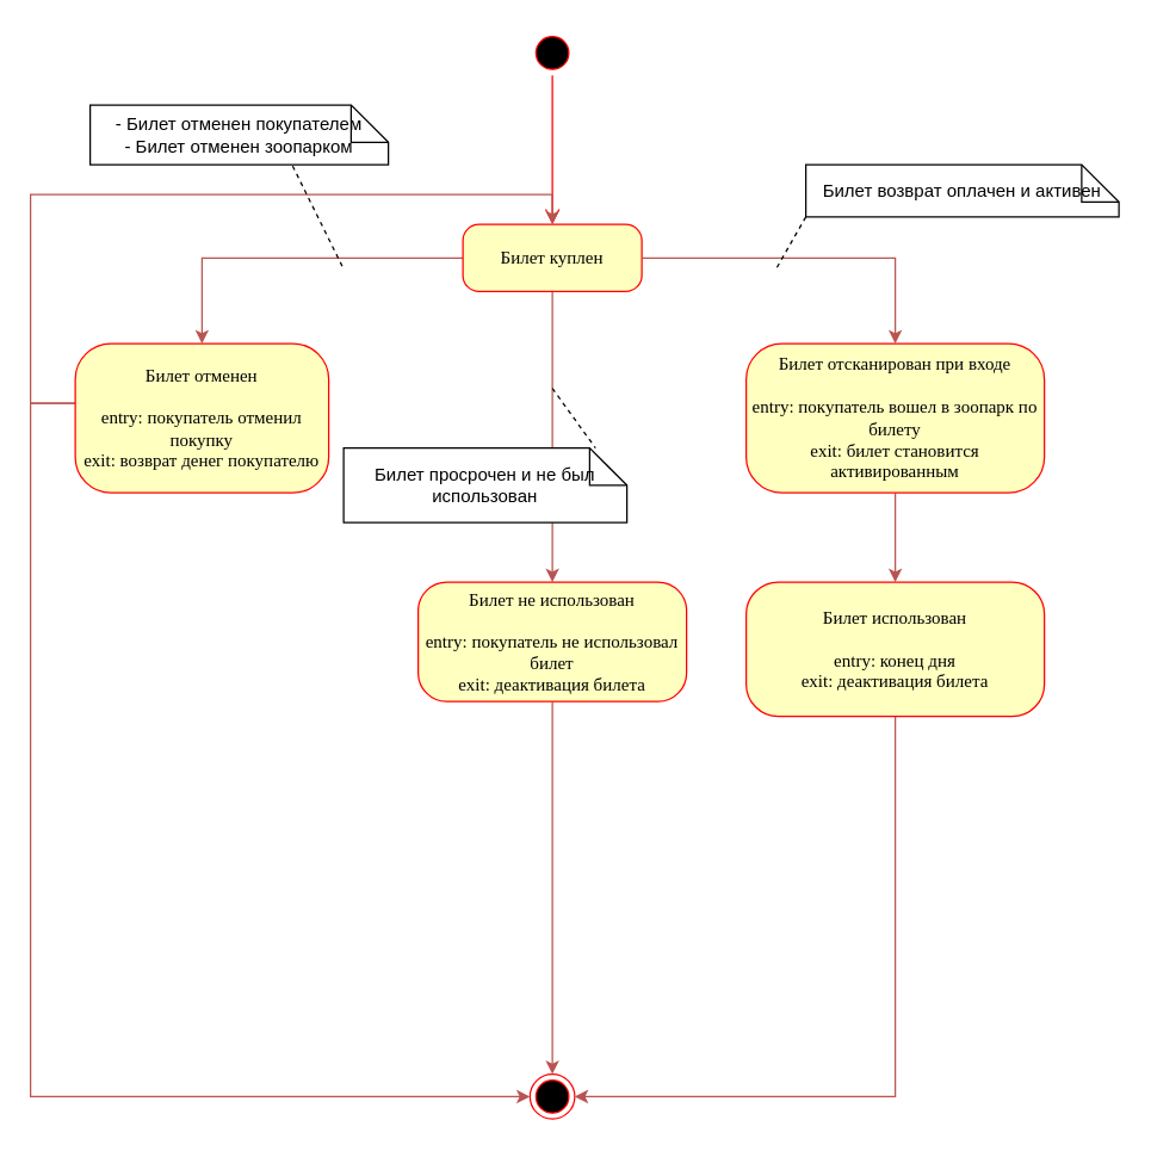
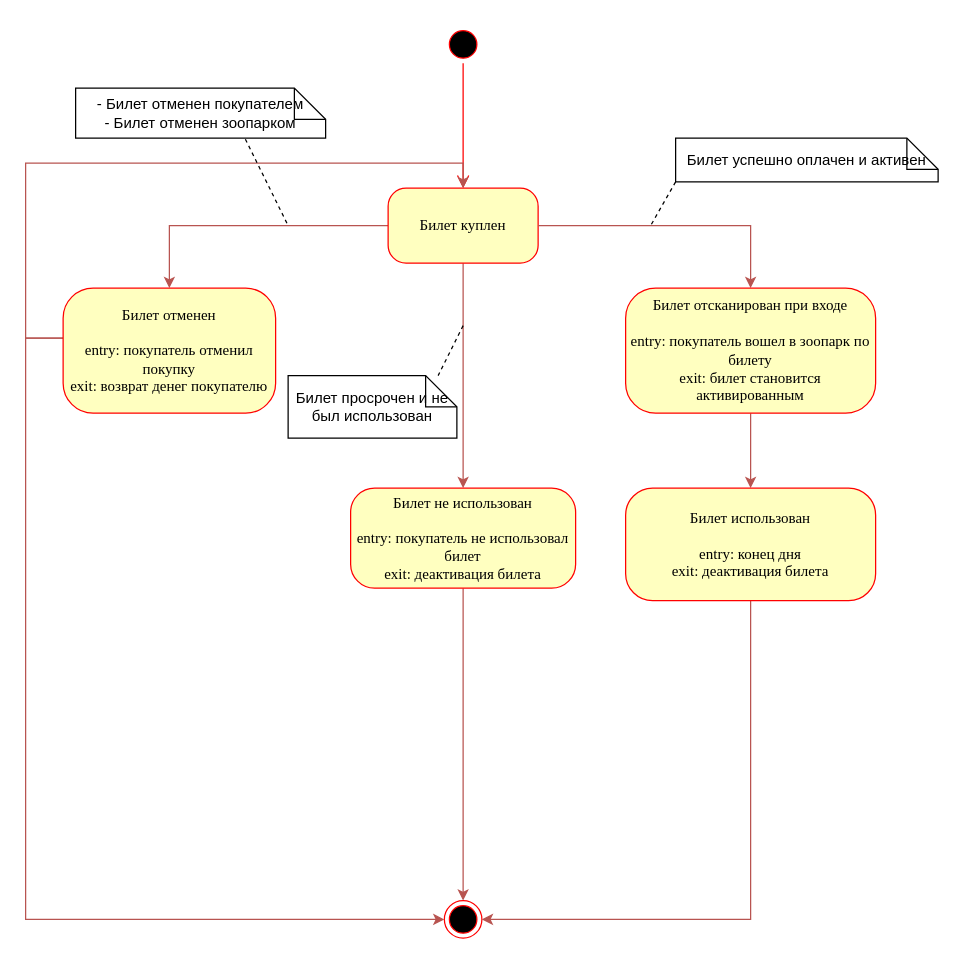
  <mxCell id="0" />
  <mxCell id="1" parent="0" />
  <mxCell id="2" value="" style="ellipse;html=1;shape=startState;fillColor=#000000;strokeColor=#ff0000;rounded=1;shadow=0;comic=0;labelBackgroundColor=none;fontFamily=Verdana;fontSize=12;fontColor=#000000;align=center;direction=south;" parent="1" vertex="1"><mxGeometry x="355" y="20" width="30" height="30" as="geometry" /></mxCell>
  <mxCell id="3" style="edgeStyle=orthogonalEdgeStyle;rounded=0;orthogonalLoop=1;jettySize=auto;html=1;entryX=0.5;entryY=0;entryDx=0;entryDy=0;fillColor=#f8cecc;strokeColor=#b85450;" parent="1" source="5" target="13" edge="1"><mxGeometry relative="1" as="geometry" /></mxCell>
  <mxCell id="4" style="edgeStyle=orthogonalEdgeStyle;rounded=0;orthogonalLoop=1;jettySize=auto;html=1;entryX=0.5;entryY=0;entryDx=0;entryDy=0;fillColor=#f8cecc;strokeColor=#b85450;" parent="1" source="5" target="7" edge="1"><mxGeometry relative="1" as="geometry" /></mxCell>
- <mxCell id="5" value="Билет куплен" style="rounded=1;whiteSpace=wrap;html=1;arcSize=24;fillColor=#ffffc0;strokeColor=#ff0000;shadow=0;comic=0;labelBackgroundColor=none;fontFamily=Verdana;fontSize=12;fontColor=#000000;align=center;" parent="1" vertex="1"><mxGeometry x="310" y="150" width="120" height="45" as="geometry" /></mxCell>
+ <mxCell id="5" value="Билет куплен" style="rounded=1;whiteSpace=wrap;html=1;arcSize=24;fillColor=#ffffc0;strokeColor=#ff0000;shadow=0;comic=0;labelBackgroundColor=none;fontFamily=Verdana;fontSize=12;fontColor=#000000;align=center;" parent="1" vertex="1"><mxGeometry x="310" y="150" width="120" height="60" as="geometry" /></mxCell>
  <mxCell id="6" style="edgeStyle=orthogonalEdgeStyle;rounded=0;orthogonalLoop=1;jettySize=auto;html=1;entryX=0.5;entryY=0;entryDx=0;entryDy=0;fillColor=#f8cecc;strokeColor=#b85450;" parent="1" source="7" target="9" edge="1"><mxGeometry relative="1" as="geometry" /></mxCell>
  <mxCell id="7" value="Билет не использован&lt;div&gt;&lt;br&gt;&lt;div&gt;entry: покупатель не использовал билет&lt;br&gt;exit: деактивация билета&lt;/div&gt;&lt;/div&gt;" style="rounded=1;whiteSpace=wrap;html=1;arcSize=24;fillColor=#ffffc0;strokeColor=#ff0000;shadow=0;comic=0;labelBackgroundColor=none;fontFamily=Verdana;fontSize=12;fontColor=#000000;align=center;" parent="1" vertex="1"><mxGeometry x="280" y="390" width="180" height="80" as="geometry" /></mxCell>
  <mxCell id="8" style="edgeStyle=orthogonalEdgeStyle;html=1;labelBackgroundColor=none;endArrow=open;endSize=8;strokeColor=#ff0000;fontFamily=Verdana;fontSize=12;align=left;" parent="1" source="2" target="5" edge="1"><mxGeometry relative="1" as="geometry" /></mxCell>
  <mxCell id="9" value="" style="ellipse;html=1;shape=endState;fillColor=#000000;strokeColor=#ff0000;rounded=1;shadow=0;comic=0;labelBackgroundColor=none;fontFamily=Verdana;fontSize=12;fontColor=#000000;align=center;" parent="1" vertex="1"><mxGeometry x="355" y="720" width="30" height="30" as="geometry" /></mxCell>
  <mxCell id="10" style="edgeStyle=orthogonalEdgeStyle;rounded=0;orthogonalLoop=1;jettySize=auto;html=1;entryX=0.5;entryY=0;entryDx=0;entryDy=0;fillColor=#f8cecc;strokeColor=#b85450;exitX=1;exitY=0.5;exitDx=0;exitDy=0;" parent="1" source="5" target="17" edge="1"><mxGeometry relative="1" as="geometry"><mxPoint x="530" y="290" as="sourcePoint" /></mxGeometry></mxCell>
  <mxCell id="11" style="edgeStyle=orthogonalEdgeStyle;rounded=0;orthogonalLoop=1;jettySize=auto;html=1;entryX=0;entryY=0.5;entryDx=0;entryDy=0;fillColor=#f8cecc;strokeColor=#b85450;" parent="1" source="13" target="9" edge="1"><mxGeometry relative="1" as="geometry"><Array as="points"><mxPoint x="20" y="270" /><mxPoint x="20" y="735" /></Array></mxGeometry></mxCell>
  <mxCell id="12" style="edgeStyle=orthogonalEdgeStyle;rounded=0;orthogonalLoop=1;jettySize=auto;html=1;entryX=0.5;entryY=0;entryDx=0;entryDy=0;fillColor=#f8cecc;strokeColor=#b85450;" parent="1" source="13" target="5" edge="1"><mxGeometry relative="1" as="geometry"><Array as="points"><mxPoint x="20" y="270" /><mxPoint x="20" y="130" /><mxPoint x="370" y="130" /></Array></mxGeometry></mxCell>
  <mxCell id="13" value="&lt;div&gt;Билет отменен&lt;/div&gt;&lt;div&gt;&lt;br&gt;&lt;/div&gt;&lt;div&gt;entry: покупатель отменил покупку&lt;br&gt;exit: возврат денег покупателю&lt;/div&gt;" style="rounded=1;whiteSpace=wrap;html=1;arcSize=24;fillColor=#ffffc0;strokeColor=#ff0000;shadow=0;comic=0;labelBackgroundColor=none;fontFamily=Verdana;fontSize=12;fontColor=#000000;align=center;" parent="1" vertex="1"><mxGeometry x="50" y="230" width="170" height="100" as="geometry" /></mxCell>
  <mxCell id="14" value="- Билет отменен покупателем&lt;div&gt;- Билет отменен зоопарком&lt;/div&gt;" style="shape=note2;boundedLbl=1;whiteSpace=wrap;html=1;size=25;verticalAlign=middle;align=center;" parent="1" vertex="1"><mxGeometry x="60" y="70" width="200" height="40" as="geometry" /></mxCell>
  <mxCell id="15" style="edgeStyle=orthogonalEdgeStyle;rounded=0;orthogonalLoop=1;jettySize=auto;html=1;exitX=0.5;exitY=1;exitDx=0;exitDy=0;exitPerimeter=0;" parent="1" source="14" target="14" edge="1"><mxGeometry relative="1" as="geometry" /></mxCell>
  <mxCell id="16" style="edgeStyle=orthogonalEdgeStyle;rounded=0;orthogonalLoop=1;jettySize=auto;html=1;entryX=0.5;entryY=0;entryDx=0;entryDy=0;fillColor=#f8cecc;strokeColor=#b85450;" parent="1" source="17" target="19" edge="1"><mxGeometry relative="1" as="geometry" /></mxCell>
  <mxCell id="17" value="&lt;div&gt;Билет отсканирован при входе&lt;/div&gt;&lt;div&gt;&lt;br&gt;&lt;/div&gt;&lt;div&gt;entry: покупатель вошел в зоопарк по билету&lt;/div&gt;&lt;div&gt;exit: билет становится активированным&lt;/div&gt;" style="rounded=1;whiteSpace=wrap;html=1;arcSize=24;fillColor=#ffffc0;strokeColor=#ff0000;shadow=0;comic=0;labelBackgroundColor=none;fontFamily=Verdana;fontSize=12;fontColor=#000000;align=center;" parent="1" vertex="1"><mxGeometry x="500" y="230" width="200" height="100" as="geometry" /></mxCell>
  <mxCell id="18" style="edgeStyle=orthogonalEdgeStyle;rounded=0;orthogonalLoop=1;jettySize=auto;html=1;entryX=1;entryY=0.5;entryDx=0;entryDy=0;fillColor=#f8cecc;strokeColor=#b85450;" parent="1" source="19" target="9" edge="1"><mxGeometry relative="1" as="geometry"><Array as="points"><mxPoint x="600" y="735" /></Array></mxGeometry></mxCell>
  <mxCell id="19" value="&lt;div&gt;Билет использован&lt;/div&gt;&lt;div&gt;&lt;br&gt;&lt;/div&gt;&lt;div&gt;entry: конец дня&lt;/div&gt;&lt;div&gt;exit: деактивация билета&lt;/div&gt;" style="rounded=1;whiteSpace=wrap;html=1;arcSize=24;fillColor=#ffffc0;strokeColor=#ff0000;shadow=0;comic=0;labelBackgroundColor=none;fontFamily=Verdana;fontSize=12;fontColor=#000000;align=center;" parent="1" vertex="1"><mxGeometry x="500" y="390" width="200" height="90" as="geometry" /></mxCell>
- <mxCell id="20" value="Билет просрочен и не был использован" style="shape=note2;boundedLbl=1;whiteSpace=wrap;html=1;size=25;verticalAlign=middle;align=center;fillColor=default;" parent="1" vertex="1"><mxGeometry x="230" y="300" width="190" height="50" as="geometry" /></mxCell>
- <mxCell id="21" value="Билет возврат оплачен и активен" style="shape=note2;boundedLbl=1;whiteSpace=wrap;html=1;size=25;verticalAlign=middle;align=center;" parent="1" vertex="1"><mxGeometry x="540" y="110" width="210" height="35" as="geometry" /></mxCell>
+ <mxCell id="20" value="Билет просрочен и не был использован" style="shape=note2;boundedLbl=1;whiteSpace=wrap;html=1;size=25;verticalAlign=middle;align=center;fillColor=default;" parent="1" vertex="1"><mxGeometry x="230" y="300" width="135" height="50" as="geometry" /></mxCell>
+ <mxCell id="21" value="Билет успешно оплачен и активен" style="shape=note2;boundedLbl=1;whiteSpace=wrap;html=1;size=25;verticalAlign=middle;align=center;" parent="1" vertex="1"><mxGeometry x="540" y="110" width="210" height="35" as="geometry" /></mxCell>
  <mxCell id="22" value="" style="edgeStyle=none;endArrow=none;dashed=1;html=1;rounded=0;entryX=0.889;entryY=0;entryDx=0;entryDy=0;entryPerimeter=0;" parent="1" target="20" edge="1"><mxGeometry x="1" relative="1" as="geometry"><mxPoint x="190" y="190" as="targetPoint" /><Array as="points" /><mxPoint x="370" y="260" as="sourcePoint" /></mxGeometry></mxCell>
  <mxCell id="23" value="" style="edgeStyle=none;endArrow=none;dashed=1;html=1;rounded=0;exitX=0;exitY=1;exitDx=0;exitDy=0;exitPerimeter=0;" parent="1" source="21" edge="1"><mxGeometry x="1" relative="1" as="geometry"><mxPoint x="520" y="180" as="targetPoint" /><Array as="points" /><mxPoint x="380" y="270" as="sourcePoint" /></mxGeometry></mxCell>
  <mxCell id="24" value="" style="edgeStyle=none;endArrow=none;dashed=1;html=1;rounded=0;exitX=0.679;exitY=1.021;exitDx=0;exitDy=0;exitPerimeter=0;" parent="1" source="14" edge="1"><mxGeometry x="1" relative="1" as="geometry"><mxPoint x="230" y="180" as="targetPoint" /><Array as="points" /><mxPoint x="550" y="155" as="sourcePoint" /></mxGeometry></mxCell>
